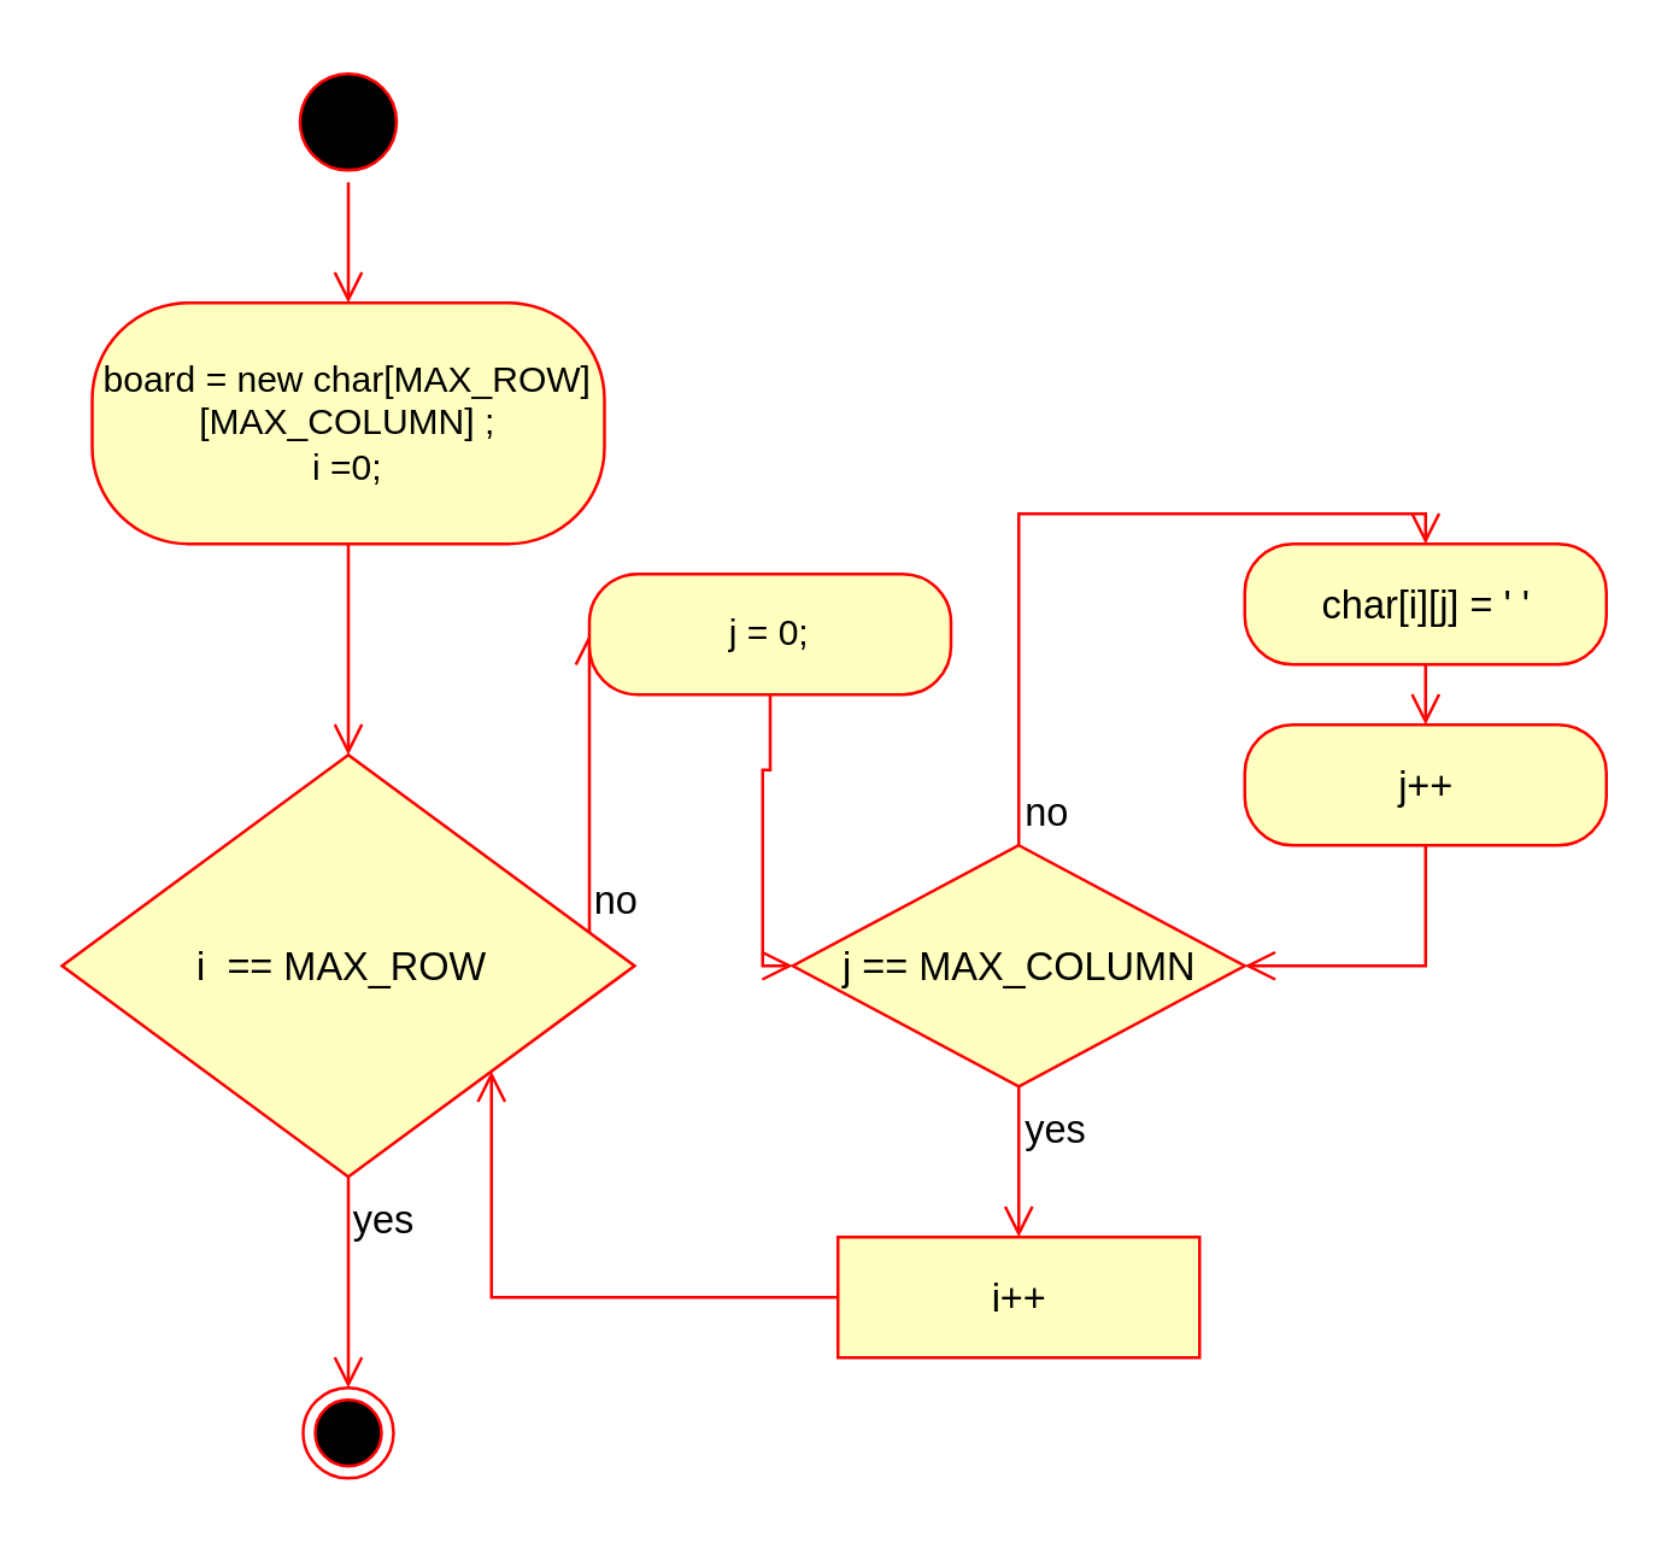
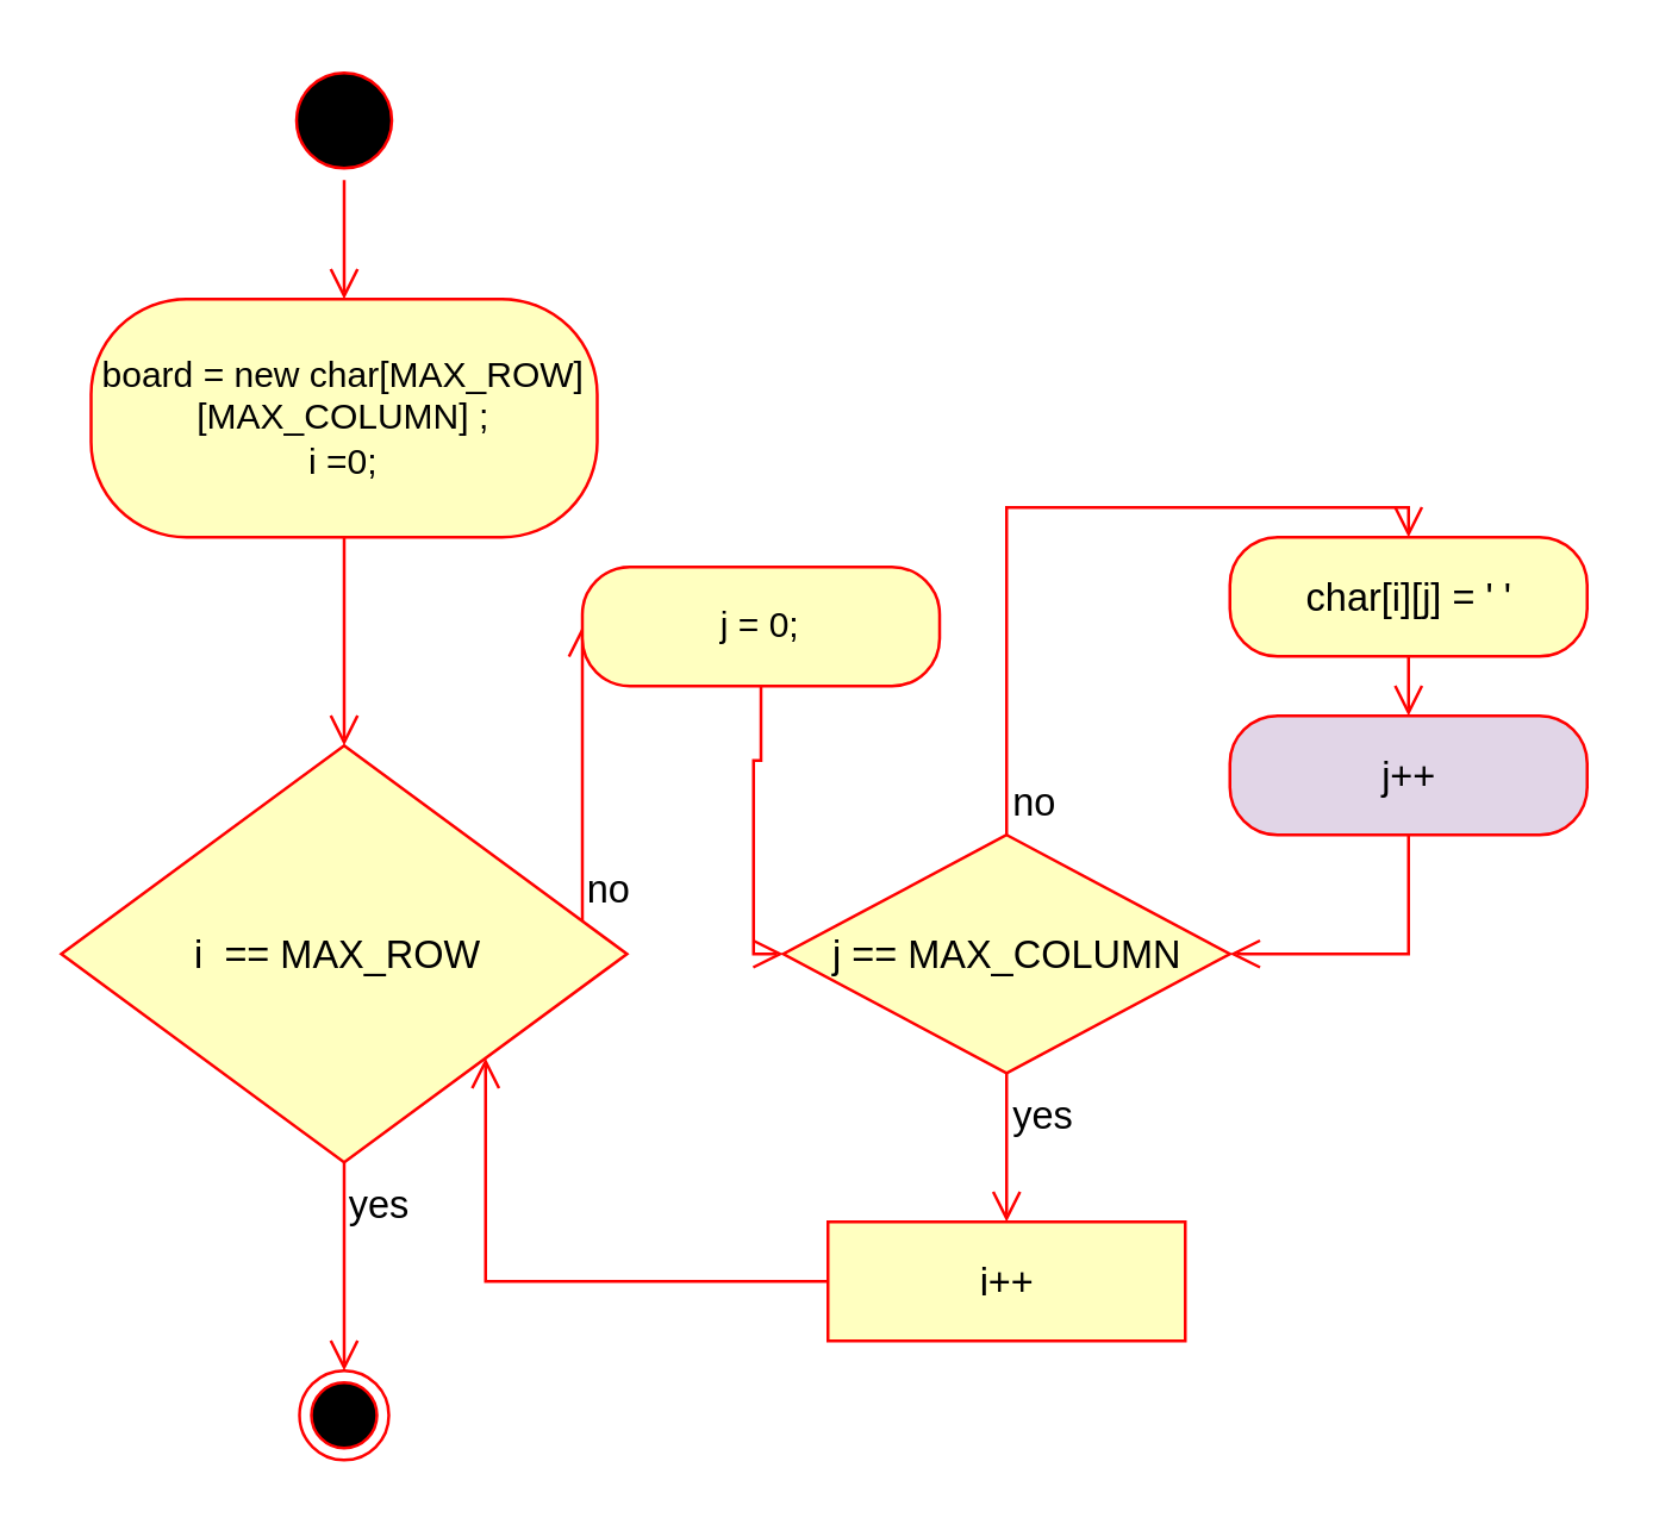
  <mxCell id="0" />
  <mxCell id="1" parent="0" />
  <mxCell id="2" value="" style="ellipse;html=1;shape=startState;fillColor=#000000;strokeColor=#ff0000;" parent="1" vertex="1"><mxGeometry x="95" y="20" width="40" height="40" as="geometry" /></mxCell>
  <mxCell id="3" value="" style="edgeStyle=orthogonalEdgeStyle;html=1;verticalAlign=bottom;endArrow=open;endSize=8;strokeColor=#ff0000;rounded=0;" parent="1" source="2" edge="1"><mxGeometry relative="1" as="geometry"><mxPoint x="115" y="100" as="targetPoint" /></mxGeometry></mxCell>
  <mxCell id="4" value="board = new char[MAX_ROW][MAX_COLUMN] ;&lt;br&gt;i =0;" style="rounded=1;whiteSpace=wrap;html=1;arcSize=40;fontColor=#000000;fillColor=#ffffc0;strokeColor=#ff0000;" parent="1" vertex="1"><mxGeometry x="30" y="100" width="170" height="80" as="geometry" /></mxCell>
  <mxCell id="5" value="" style="edgeStyle=orthogonalEdgeStyle;html=1;verticalAlign=bottom;endArrow=open;endSize=8;strokeColor=#ff0000;rounded=0;" parent="1" source="4" edge="1"><mxGeometry relative="1" as="geometry"><mxPoint x="115" y="250" as="targetPoint" /></mxGeometry></mxCell>
  <mxCell id="6" value="i&amp;nbsp; == MAX_ROW&amp;nbsp;" style="rhombus;whiteSpace=wrap;html=1;fillColor=#ffffc0;strokeColor=#ff0000;fontSize=13;" parent="1" vertex="1"><mxGeometry x="20" y="250" width="190" height="140" as="geometry" /></mxCell>
  <mxCell id="7" value="no" style="edgeStyle=orthogonalEdgeStyle;html=1;align=left;verticalAlign=bottom;endArrow=open;endSize=8;strokeColor=#ff0000;rounded=0;fontSize=13;entryX=0;entryY=0.5;entryDx=0;entryDy=0;" parent="1" source="6" edge="1" target="19"><mxGeometry x="-1" relative="1" as="geometry"><mxPoint x="265" y="320" as="targetPoint" /><Array as="points"><mxPoint x="195" y="260" /><mxPoint x="195" y="260" /></Array></mxGeometry></mxCell>
  <mxCell id="8" value="yes" style="edgeStyle=orthogonalEdgeStyle;html=1;align=left;verticalAlign=top;endArrow=open;endSize=8;strokeColor=#ff0000;rounded=0;fontSize=13;" parent="1" source="6" edge="1"><mxGeometry x="-1" relative="1" as="geometry"><mxPoint x="115" y="460" as="targetPoint" /></mxGeometry></mxCell>
  <mxCell id="9" value="" style="ellipse;html=1;shape=endState;fillColor=#000000;strokeColor=#ff0000;fontSize=13;" parent="1" vertex="1"><mxGeometry x="100" y="460" width="30" height="30" as="geometry" /></mxCell>
  <mxCell id="10" value="char[i][j] = ' '" style="rounded=1;whiteSpace=wrap;html=1;arcSize=40;fontColor=#000000;fillColor=#ffffc0;strokeColor=#ff0000;fontSize=13;" parent="1" vertex="1"><mxGeometry x="412.5" y="180" width="120" height="40" as="geometry" /></mxCell>
  <mxCell id="11" value="" style="edgeStyle=orthogonalEdgeStyle;html=1;verticalAlign=bottom;endArrow=open;endSize=8;strokeColor=#ff0000;rounded=0;fontSize=13;" parent="1" source="10" edge="1"><mxGeometry relative="1" as="geometry"><mxPoint x="472.5" y="240" as="targetPoint" /></mxGeometry></mxCell>
  <mxCell id="12" value="i++" style="whiteSpace=wrap;html=1;arcSize=40;fontColor=#000000;fillColor=#ffffc0;strokeColor=#ff0000;fontSize=13;rounded=0;" parent="1" vertex="1"><mxGeometry x="277.5" y="410" width="120" height="40" as="geometry" /></mxCell>
  <mxCell id="13" value="" style="edgeStyle=orthogonalEdgeStyle;html=1;verticalAlign=bottom;endArrow=open;endSize=8;strokeColor=#ff0000;rounded=0;fontSize=13;entryX=1;entryY=1;entryDx=0;entryDy=0;" parent="1" source="12" target="6" edge="1"><mxGeometry relative="1" as="geometry"><mxPoint x="337.5" y="510" as="targetPoint" /></mxGeometry></mxCell>
  <mxCell id="14" value="j == MAX_COLUMN" style="rhombus;whiteSpace=wrap;html=1;fillColor=#ffffc0;strokeColor=#ff0000;fontSize=13;" parent="1" vertex="1"><mxGeometry x="262.5" y="280" width="150" height="80" as="geometry" /></mxCell>
  <mxCell id="15" value="no" style="edgeStyle=orthogonalEdgeStyle;html=1;align=left;verticalAlign=bottom;endArrow=open;endSize=8;strokeColor=#ff0000;rounded=0;fontSize=13;entryX=0.5;entryY=0;entryDx=0;entryDy=0;" parent="1" source="14" target="10" edge="1"><mxGeometry x="-1" relative="1" as="geometry"><mxPoint x="495" y="80" as="targetPoint" /></mxGeometry></mxCell>
  <mxCell id="16" value="yes" style="edgeStyle=orthogonalEdgeStyle;html=1;align=left;verticalAlign=top;endArrow=open;endSize=8;strokeColor=#ff0000;rounded=0;fontSize=13;entryX=0.5;entryY=0;entryDx=0;entryDy=0;" parent="1" source="14" target="12" edge="1"><mxGeometry x="-1" relative="1" as="geometry"><mxPoint x="355" y="160" as="targetPoint" /></mxGeometry></mxCell>
- <mxCell id="17" value="j++" style="rounded=1;whiteSpace=wrap;html=1;arcSize=40;fontColor=#000000;fillColor=#ffffc0;strokeColor=#ff0000;fontSize=13;" parent="1" vertex="1"><mxGeometry x="412.5" y="240" width="120" height="40" as="geometry" /></mxCell>
+ <mxCell id="17" value="j++" style="rounded=1;whiteSpace=wrap;html=1;arcSize=40;fontColor=#000000;fillColor=#e1d5e7;strokeColor=#ff0000;fontSize=13;" parent="1" vertex="1"><mxGeometry x="412.5" y="240" width="120" height="40" as="geometry" /></mxCell>
  <mxCell id="18" value="" style="edgeStyle=orthogonalEdgeStyle;html=1;verticalAlign=bottom;endArrow=open;endSize=8;strokeColor=#ff0000;rounded=0;fontSize=13;entryX=1;entryY=0.5;entryDx=0;entryDy=0;" parent="1" source="17" target="14" edge="1"><mxGeometry relative="1" as="geometry"><mxPoint x="472.5" y="340" as="targetPoint" /><Array as="points"><mxPoint x="473" y="320" /></Array></mxGeometry></mxCell>
  <mxCell id="19" value="j = 0;" style="rounded=1;whiteSpace=wrap;html=1;arcSize=40;fontColor=#000000;fillColor=#ffffc0;strokeColor=#ff0000;" vertex="1" parent="1"><mxGeometry x="195" y="190" width="120" height="40" as="geometry" /></mxCell>
  <mxCell id="20" value="" style="edgeStyle=orthogonalEdgeStyle;html=1;verticalAlign=bottom;endArrow=open;endSize=8;strokeColor=#ff0000;rounded=0;entryX=0;entryY=0.5;entryDx=0;entryDy=0;" edge="1" source="19" parent="1" target="14"><mxGeometry relative="1" as="geometry"><mxPoint x="255" y="290" as="targetPoint" /></mxGeometry></mxCell>
